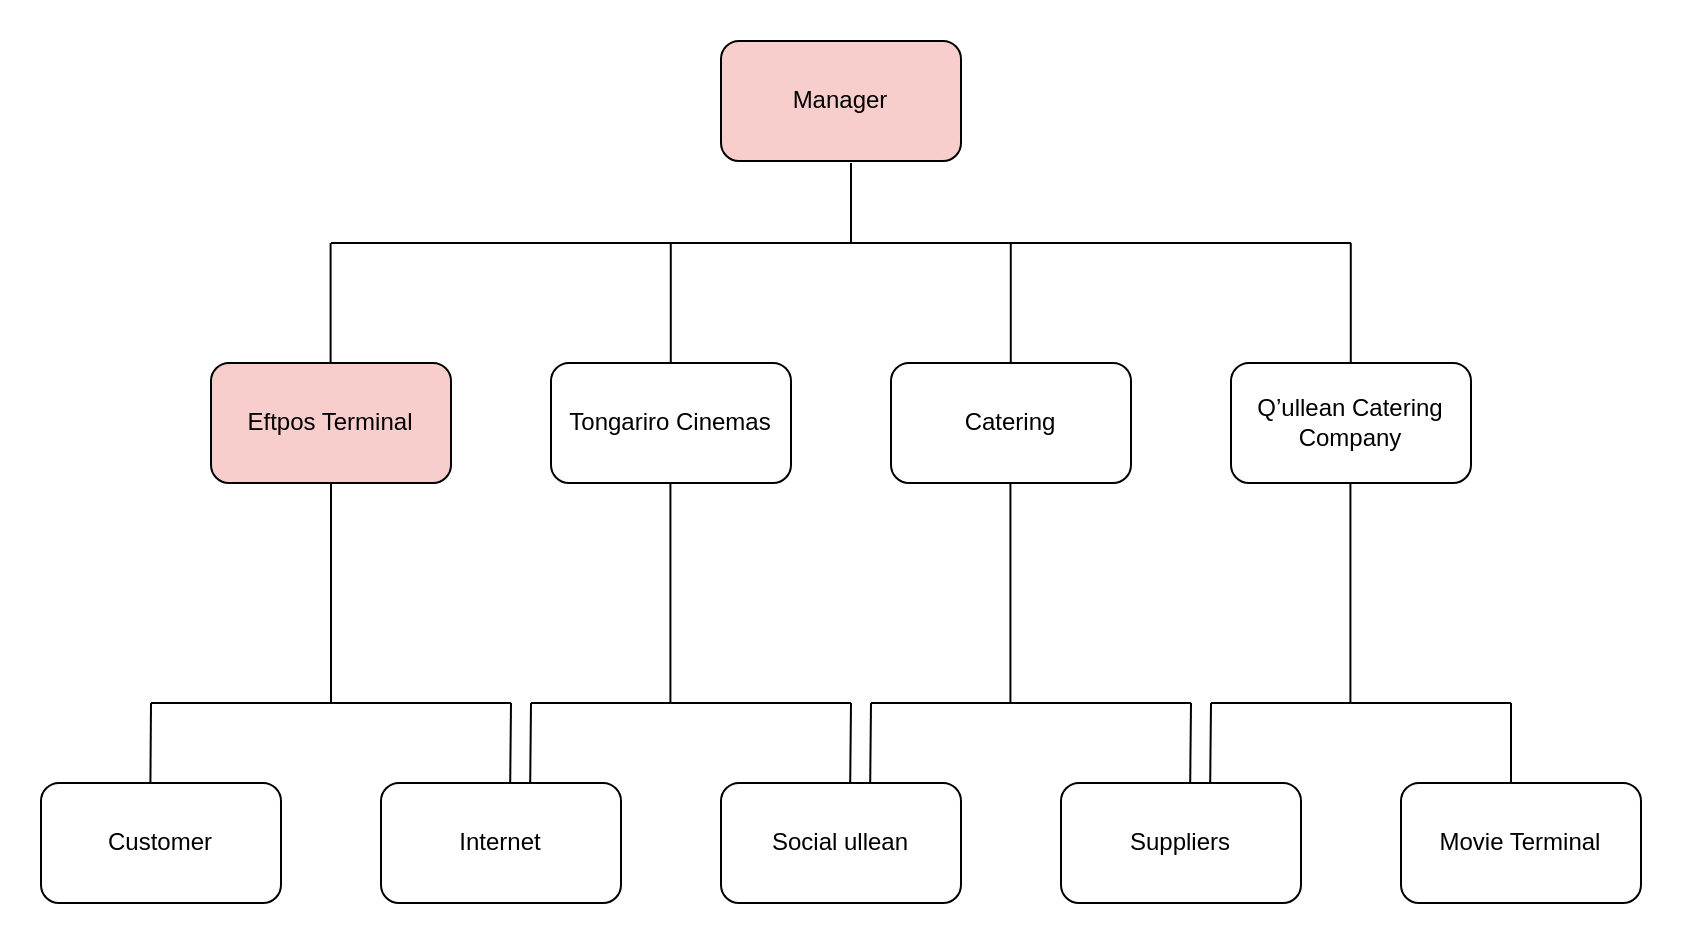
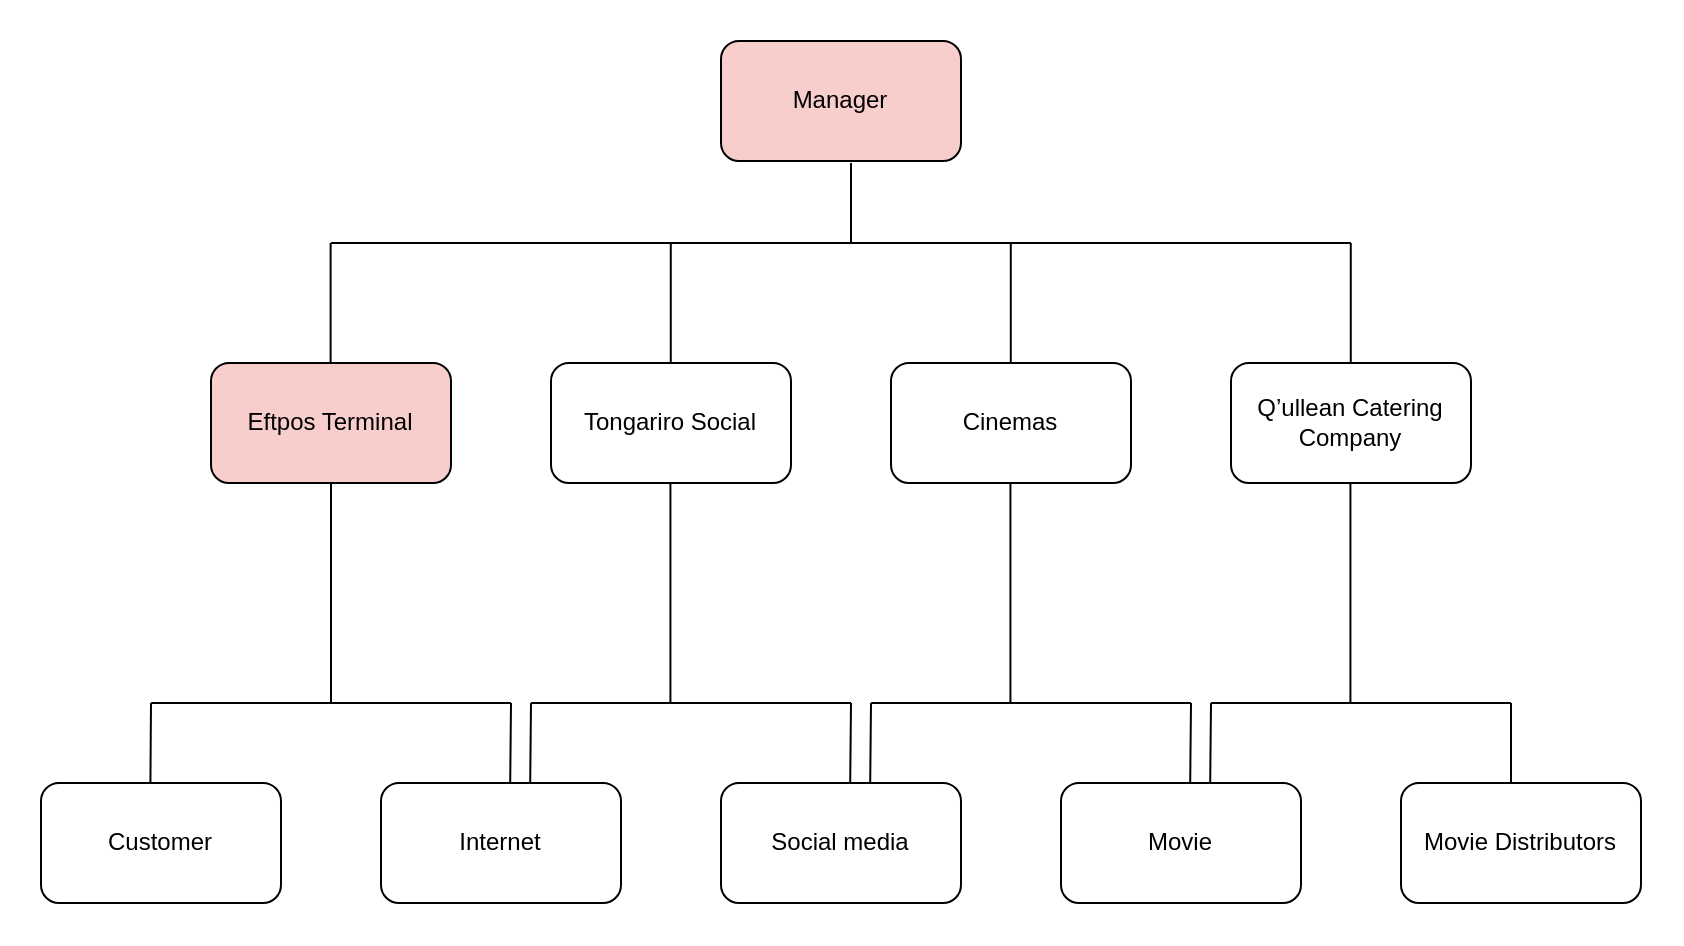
  <mxCell id="0" />
  <mxCell id="1" parent="0" />
  <mxCell id="2" value="Manager" style="rounded=1;whiteSpace=wrap;html=1;fillColor=#f8cecc;" vertex="1" parent="1"><mxGeometry x="360" y="20" width="120" height="60" as="geometry" /></mxCell>
  <mxCell id="3" value="Eftpos Terminal" style="rounded=1;whiteSpace=wrap;html=1;fillColor=#f8cecc;" vertex="1" parent="1"><mxGeometry x="105" y="181" width="120" height="60" as="geometry" /></mxCell>
- <mxCell id="4" value="Tongariro Cinemas" style="rounded=1;whiteSpace=wrap;html=1;" vertex="1" parent="1"><mxGeometry x="275" y="181" width="120" height="60" as="geometry" /></mxCell>
- <mxCell id="5" value="Catering" style="rounded=1;whiteSpace=wrap;html=1;" vertex="1" parent="1"><mxGeometry x="445" y="181" width="120" height="60" as="geometry" /></mxCell>
+ <mxCell id="4" value="Tongariro Social" style="rounded=1;whiteSpace=wrap;html=1;" vertex="1" parent="1"><mxGeometry x="275" y="181" width="120" height="60" as="geometry" /></mxCell>
+ <mxCell id="5" value="Cinemas" style="rounded=1;whiteSpace=wrap;html=1;" vertex="1" parent="1"><mxGeometry x="445" y="181" width="120" height="60" as="geometry" /></mxCell>
  <mxCell id="6" value="Q’ullean Catering Company" style="rounded=1;whiteSpace=wrap;html=1;" vertex="1" parent="1"><mxGeometry x="615" y="181" width="120" height="60" as="geometry" /></mxCell>
  <mxCell id="7" value="Customer" style="rounded=1;whiteSpace=wrap;html=1;" vertex="1" parent="1"><mxGeometry x="20" y="391" width="120" height="60" as="geometry" /></mxCell>
  <mxCell id="8" value="Internet" style="rounded=1;whiteSpace=wrap;html=1;" vertex="1" parent="1"><mxGeometry x="190" y="391" width="120" height="60" as="geometry" /></mxCell>
- <mxCell id="9" value="Social ullean" style="rounded=1;whiteSpace=wrap;html=1;" vertex="1" parent="1"><mxGeometry x="360" y="391" width="120" height="60" as="geometry" /></mxCell>
- <mxCell id="10" value="Suppliers" style="rounded=1;whiteSpace=wrap;html=1;" vertex="1" parent="1"><mxGeometry x="530" y="391" width="120" height="60" as="geometry" /></mxCell>
- <mxCell id="11" value="Movie Terminal" style="rounded=1;whiteSpace=wrap;html=1;" vertex="1" parent="1"><mxGeometry x="700" y="391" width="120" height="60" as="geometry" /></mxCell>
+ <mxCell id="9" value="Social media" style="rounded=1;whiteSpace=wrap;html=1;" vertex="1" parent="1"><mxGeometry x="360" y="391" width="120" height="60" as="geometry" /></mxCell>
+ <mxCell id="10" value="Movie" style="rounded=1;whiteSpace=wrap;html=1;" vertex="1" parent="1"><mxGeometry x="530" y="391" width="120" height="60" as="geometry" /></mxCell>
+ <mxCell id="11" value="Movie Distributors" style="rounded=1;whiteSpace=wrap;html=1;" vertex="1" parent="1"><mxGeometry x="700" y="391" width="120" height="60" as="geometry" /></mxCell>
  <mxCell id="12" value="" style="endArrow=none;html=1;rounded=0;" edge="1" parent="1"><mxGeometry width="50" height="50" relative="1" as="geometry"><mxPoint x="425" y="81" as="sourcePoint" /><mxPoint x="425" y="121" as="targetPoint" /></mxGeometry></mxCell>
  <mxCell id="13" value="" style="endArrow=none;html=1;rounded=0;" edge="1" parent="1"><mxGeometry width="50" height="50" relative="1" as="geometry"><mxPoint x="165" y="121" as="sourcePoint" /><mxPoint x="675" y="121" as="targetPoint" /></mxGeometry></mxCell>
  <mxCell id="14" value="" style="endArrow=none;html=1;rounded=0;" edge="1" parent="1"><mxGeometry width="50" height="50" relative="1" as="geometry"><mxPoint x="164.8" y="181" as="sourcePoint" /><mxPoint x="164.8" y="121" as="targetPoint" /></mxGeometry></mxCell>
  <mxCell id="15" value="" style="endArrow=none;html=1;rounded=0;" edge="1" parent="1"><mxGeometry width="50" height="50" relative="1" as="geometry"><mxPoint x="334.89" y="181" as="sourcePoint" /><mxPoint x="334.89" y="121" as="targetPoint" /></mxGeometry></mxCell>
  <mxCell id="16" value="" style="endArrow=none;html=1;rounded=0;" edge="1" parent="1"><mxGeometry width="50" height="50" relative="1" as="geometry"><mxPoint x="504.89" y="181" as="sourcePoint" /><mxPoint x="504.89" y="121" as="targetPoint" /></mxGeometry></mxCell>
  <mxCell id="17" value="" style="endArrow=none;html=1;rounded=0;" edge="1" parent="1"><mxGeometry width="50" height="50" relative="1" as="geometry"><mxPoint x="674.89" y="181" as="sourcePoint" /><mxPoint x="674.89" y="121" as="targetPoint" /></mxGeometry></mxCell>
  <mxCell id="18" value="" style="endArrow=none;html=1;rounded=0;" edge="1" parent="1"><mxGeometry width="50" height="50" relative="1" as="geometry"><mxPoint x="75" y="351" as="sourcePoint" /><mxPoint x="255" y="351" as="targetPoint" /></mxGeometry></mxCell>
  <mxCell id="19" value="" style="endArrow=none;html=1;rounded=0;" edge="1" parent="1"><mxGeometry width="50" height="50" relative="1" as="geometry"><mxPoint x="74.71" y="391" as="sourcePoint" /><mxPoint x="75" y="351" as="targetPoint" /></mxGeometry></mxCell>
  <mxCell id="20" value="" style="endArrow=none;html=1;rounded=0;" edge="1" parent="1"><mxGeometry width="50" height="50" relative="1" as="geometry"><mxPoint x="254.6" y="391" as="sourcePoint" /><mxPoint x="255" y="351" as="targetPoint" /></mxGeometry></mxCell>
  <mxCell id="21" value="" style="endArrow=none;html=1;rounded=0;" edge="1" parent="1"><mxGeometry width="50" height="50" relative="1" as="geometry"><mxPoint x="424.6" y="391" as="sourcePoint" /><mxPoint x="425" y="351" as="targetPoint" /></mxGeometry></mxCell>
  <mxCell id="22" value="" style="endArrow=none;html=1;rounded=0;" edge="1" parent="1"><mxGeometry width="50" height="50" relative="1" as="geometry"><mxPoint x="594.6" y="391" as="sourcePoint" /><mxPoint x="595" y="351" as="targetPoint" /></mxGeometry></mxCell>
  <mxCell id="23" value="" style="endArrow=none;html=1;rounded=0;" edge="1" parent="1"><mxGeometry width="50" height="50" relative="1" as="geometry"><mxPoint x="755" y="391" as="sourcePoint" /><mxPoint x="755" y="351" as="targetPoint" /></mxGeometry></mxCell>
  <mxCell id="24" value="" style="endArrow=none;html=1;rounded=0;" edge="1" parent="1"><mxGeometry width="50" height="50" relative="1" as="geometry"><mxPoint x="264.6" y="391" as="sourcePoint" /><mxPoint x="265" y="351" as="targetPoint" /></mxGeometry></mxCell>
  <mxCell id="25" value="" style="endArrow=none;html=1;rounded=0;" edge="1" parent="1"><mxGeometry width="50" height="50" relative="1" as="geometry"><mxPoint x="265" y="351" as="sourcePoint" /><mxPoint x="425" y="351" as="targetPoint" /></mxGeometry></mxCell>
  <mxCell id="26" value="" style="endArrow=none;html=1;rounded=0;" edge="1" parent="1"><mxGeometry width="50" height="50" relative="1" as="geometry"><mxPoint x="434.6" y="391" as="sourcePoint" /><mxPoint x="435" y="351" as="targetPoint" /></mxGeometry></mxCell>
  <mxCell id="27" value="" style="endArrow=none;html=1;rounded=0;" edge="1" parent="1"><mxGeometry width="50" height="50" relative="1" as="geometry"><mxPoint x="435" y="351" as="sourcePoint" /><mxPoint x="595" y="351" as="targetPoint" /></mxGeometry></mxCell>
  <mxCell id="28" value="" style="endArrow=none;html=1;rounded=0;" edge="1" parent="1"><mxGeometry width="50" height="50" relative="1" as="geometry"><mxPoint x="604.6" y="391" as="sourcePoint" /><mxPoint x="605" y="351" as="targetPoint" /></mxGeometry></mxCell>
  <mxCell id="29" value="" style="endArrow=none;html=1;rounded=0;" edge="1" parent="1"><mxGeometry width="50" height="50" relative="1" as="geometry"><mxPoint x="605" y="351" as="sourcePoint" /><mxPoint x="755" y="351" as="targetPoint" /></mxGeometry></mxCell>
  <mxCell id="30" value="" style="endArrow=none;html=1;rounded=0;entryX=0.5;entryY=1;entryDx=0;entryDy=0;" edge="1" parent="1" target="3"><mxGeometry width="50" height="50" relative="1" as="geometry"><mxPoint x="165" y="351" as="sourcePoint" /><mxPoint x="245" y="511" as="targetPoint" /></mxGeometry></mxCell>
  <mxCell id="31" value="" style="endArrow=none;html=1;rounded=0;entryX=0.5;entryY=1;entryDx=0;entryDy=0;" edge="1" parent="1"><mxGeometry width="50" height="50" relative="1" as="geometry"><mxPoint x="334.71" y="351" as="sourcePoint" /><mxPoint x="334.71" y="241" as="targetPoint" /></mxGeometry></mxCell>
  <mxCell id="32" value="" style="endArrow=none;html=1;rounded=0;entryX=0.5;entryY=1;entryDx=0;entryDy=0;" edge="1" parent="1"><mxGeometry width="50" height="50" relative="1" as="geometry"><mxPoint x="504.71" y="351" as="sourcePoint" /><mxPoint x="504.71" y="241" as="targetPoint" /></mxGeometry></mxCell>
  <mxCell id="33" value="" style="endArrow=none;html=1;rounded=0;entryX=0.5;entryY=1;entryDx=0;entryDy=0;" edge="1" parent="1"><mxGeometry width="50" height="50" relative="1" as="geometry"><mxPoint x="674.71" y="351" as="sourcePoint" /><mxPoint x="674.71" y="241" as="targetPoint" /></mxGeometry></mxCell>
